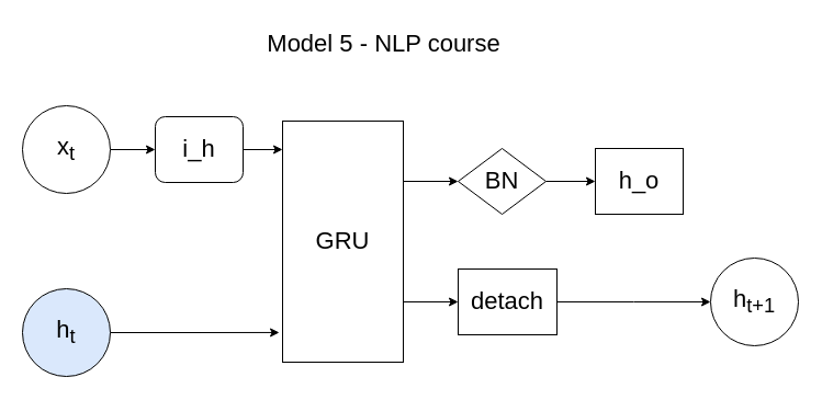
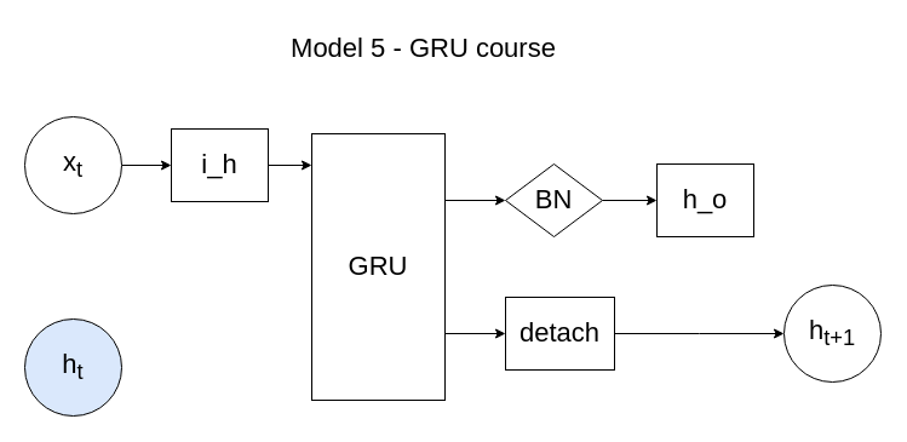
  <mxCell id="0" />
  <mxCell id="1" parent="0" />
- <mxCell id="2" style="edgeStyle=orthogonalEdgeStyle;rounded=0;orthogonalLoop=1;jettySize=auto;html=1;entryX=-0.027;entryY=0.877;entryDx=0;entryDy=0;entryPerimeter=0;fontSize=22;" parent="1" source="3" target="15" edge="1"><mxGeometry relative="1" as="geometry" /></mxCell>
  <mxCell id="3" value="h&lt;sub&gt;t&lt;/sub&gt;" style="ellipse;whiteSpace=wrap;html=1;aspect=fixed;fontSize=22;fillColor=#dae8fc;" parent="1" vertex="1"><mxGeometry x="20" y="263" width="80" height="80" as="geometry" /></mxCell>
  <mxCell id="4" style="edgeStyle=orthogonalEdgeStyle;rounded=0;orthogonalLoop=1;jettySize=auto;html=1;exitX=1;exitY=0.5;exitDx=0;exitDy=0;entryX=0;entryY=0.5;entryDx=0;entryDy=0;fontSize=22;" parent="1" source="5" target="7" edge="1"><mxGeometry relative="1" as="geometry" /></mxCell>
  <mxCell id="5" value="x&lt;sub&gt;t&lt;/sub&gt;" style="ellipse;whiteSpace=wrap;html=1;aspect=fixed;fontSize=22;" parent="1" vertex="1"><mxGeometry x="20" y="96" width="80" height="80" as="geometry" /></mxCell>
  <mxCell id="6" style="edgeStyle=orthogonalEdgeStyle;rounded=0;orthogonalLoop=1;jettySize=auto;html=1;entryX=0;entryY=0.118;entryDx=0;entryDy=0;entryPerimeter=0;fontSize=22;" parent="1" source="7" target="15" edge="1"><mxGeometry relative="1" as="geometry" /></mxCell>
- <mxCell id="7" value="i_h" style="whiteSpace=wrap;html=1;fontSize=22;rounded=1;" parent="1" vertex="1"><mxGeometry x="141" y="106" width="80" height="60" as="geometry" /></mxCell>
+ <mxCell id="7" value="i_h" style="rounded=0;whiteSpace=wrap;html=1;fontSize=22;" parent="1" vertex="1"><mxGeometry x="141" y="106" width="80" height="60" as="geometry" /></mxCell>
  <mxCell id="8" style="edgeStyle=orthogonalEdgeStyle;rounded=0;orthogonalLoop=1;jettySize=auto;html=1;entryX=0;entryY=0.5;entryDx=0;entryDy=0;fontSize=22;" parent="1" source="9" target="10" edge="1"><mxGeometry relative="1" as="geometry" /></mxCell>
  <mxCell id="9" value="BN" style="rhombus;whiteSpace=wrap;html=1;fontSize=22;" parent="1" vertex="1"><mxGeometry x="417" y="135" width="80" height="60" as="geometry" /></mxCell>
  <mxCell id="10" value="h_o" style="rounded=0;whiteSpace=wrap;html=1;fontSize=22;" parent="1" vertex="1"><mxGeometry x="542" y="135" width="80" height="60" as="geometry" /></mxCell>
  <mxCell id="11" style="edgeStyle=orthogonalEdgeStyle;rounded=0;orthogonalLoop=1;jettySize=auto;html=1;fontSize=22;" parent="1" source="12" edge="1"><mxGeometry relative="1" as="geometry"><mxPoint x="647" y="275" as="targetPoint" /></mxGeometry></mxCell>
  <mxCell id="12" value="detach" style="rounded=0;whiteSpace=wrap;html=1;fontSize=22;" parent="1" vertex="1"><mxGeometry x="417" y="245" width="90" height="60" as="geometry" /></mxCell>
  <mxCell id="13" style="edgeStyle=orthogonalEdgeStyle;rounded=0;orthogonalLoop=1;jettySize=auto;html=1;exitX=1;exitY=0.25;exitDx=0;exitDy=0;entryX=0;entryY=0.5;entryDx=0;entryDy=0;fontSize=22;" parent="1" source="15" target="9" edge="1"><mxGeometry relative="1" as="geometry" /></mxCell>
  <mxCell id="14" style="edgeStyle=orthogonalEdgeStyle;rounded=0;orthogonalLoop=1;jettySize=auto;html=1;exitX=1;exitY=0.75;exitDx=0;exitDy=0;entryX=0;entryY=0.5;entryDx=0;entryDy=0;fontSize=22;" parent="1" source="15" target="12" edge="1"><mxGeometry relative="1" as="geometry" /></mxCell>
  <mxCell id="15" value="GRU" style="rounded=0;whiteSpace=wrap;html=1;fontSize=22;" parent="1" vertex="1"><mxGeometry x="257" y="110" width="110" height="220" as="geometry" /></mxCell>
  <mxCell id="16" value="h&lt;sub&gt;t+1&lt;/sub&gt;" style="ellipse;whiteSpace=wrap;html=1;aspect=fixed;fontSize=22;" parent="1" vertex="1"><mxGeometry x="647" y="235" width="80" height="80" as="geometry" /></mxCell>
- <mxCell id="17" value="Model 5 - NLP course" style="text;html=1;strokeColor=none;fillColor=none;align=center;verticalAlign=middle;whiteSpace=wrap;rounded=0;fontSize=22;" parent="1" vertex="1"><mxGeometry x="217" y="20" width="265" height="40" as="geometry" /></mxCell>
+ <mxCell id="17" value="Model 5 - GRU course" style="text;html=1;strokeColor=none;fillColor=none;align=center;verticalAlign=middle;whiteSpace=wrap;rounded=0;fontSize=22;" parent="1" vertex="1"><mxGeometry x="217" y="20" width="265" height="40" as="geometry" /></mxCell>
